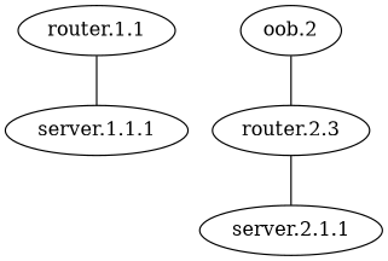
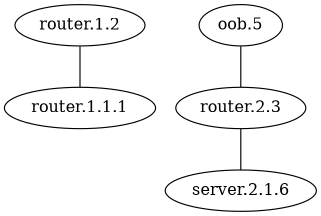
  graph {
    node [config="./helper_scripts/config_production_switch.sh" function=leaf memory=500 os="hashicorp/bionic64" vagrant=eth1 version="1.0.282"]
    edge [headport=eth50 tailport=eth1]
-   "router.1.1"
-   "server.1.1.1"
+   "router.1.1" [label="router.1.2"]
+   "server.1.1.1" [label="router.1.1.1"]
    n3 [label="router.2.3"]
-   "oob.2"
-   "server.2.1.1"
+   "oob.2" [label="oob.5"]
+   "server.2.1.1" [label="server.2.1.6"]
    "router.1.1" -- "server.1.1.1"
    n3 -- "server.2.1.1"
    "oob.2" -- n3
  }
